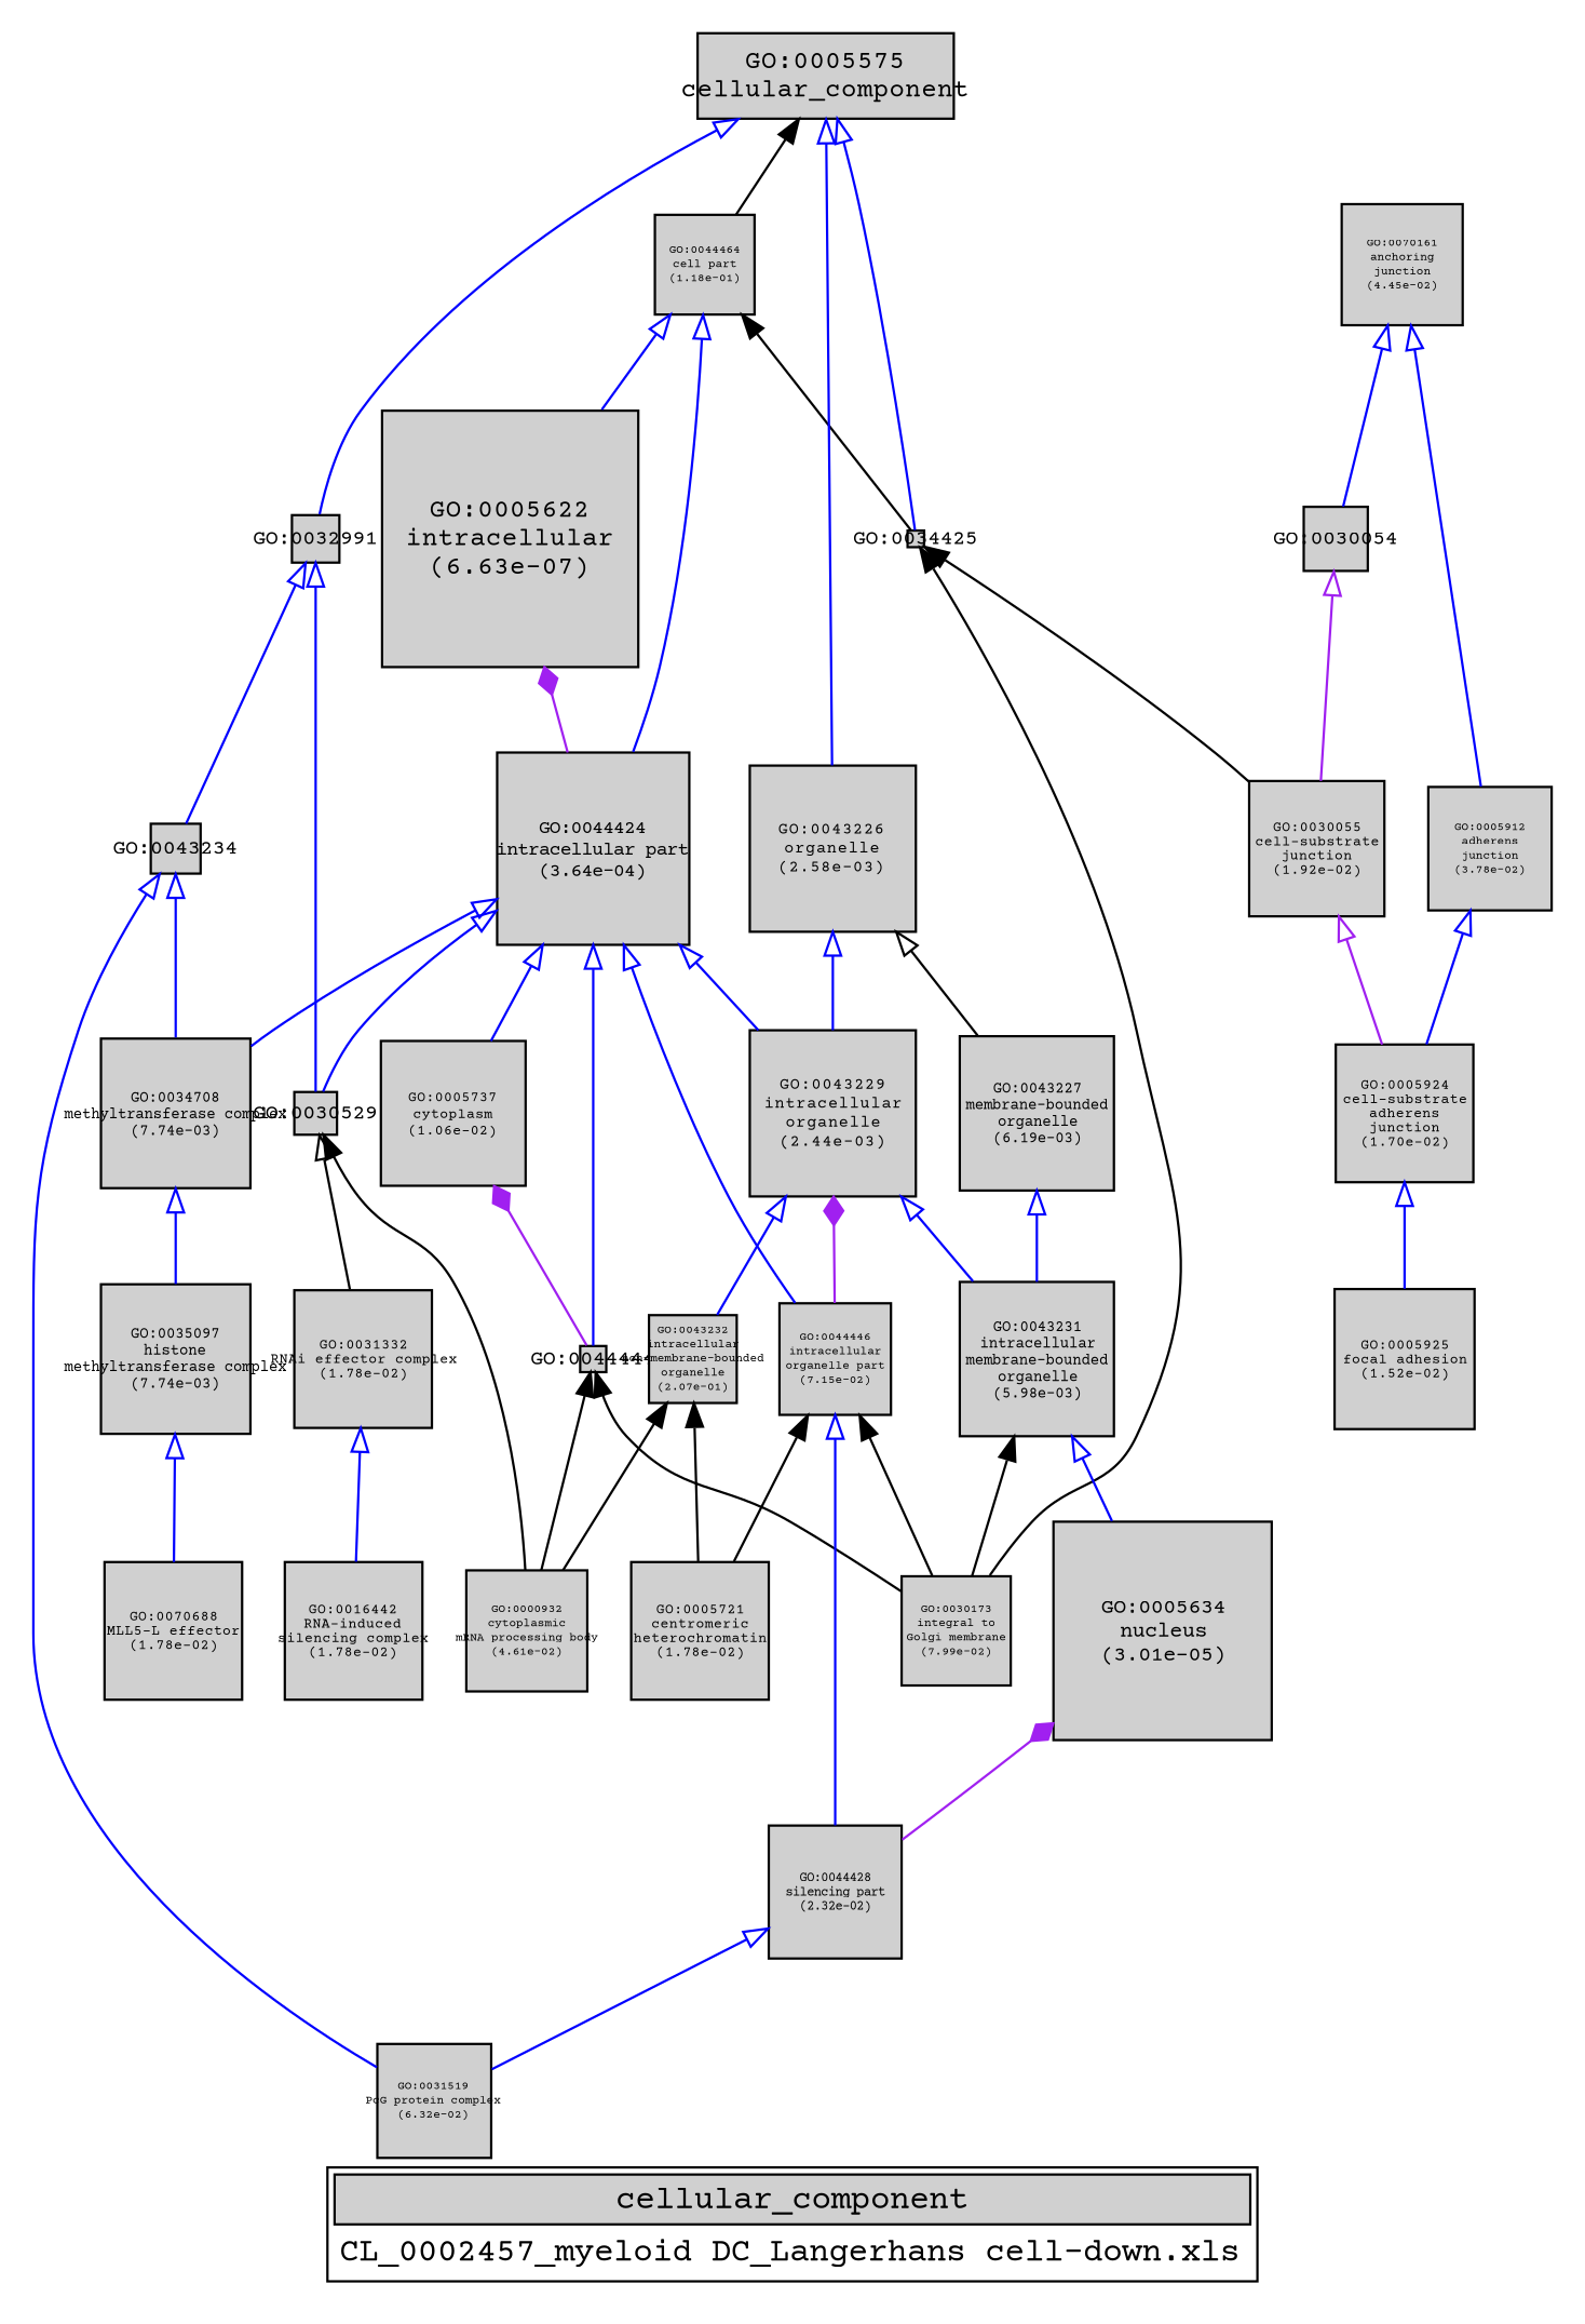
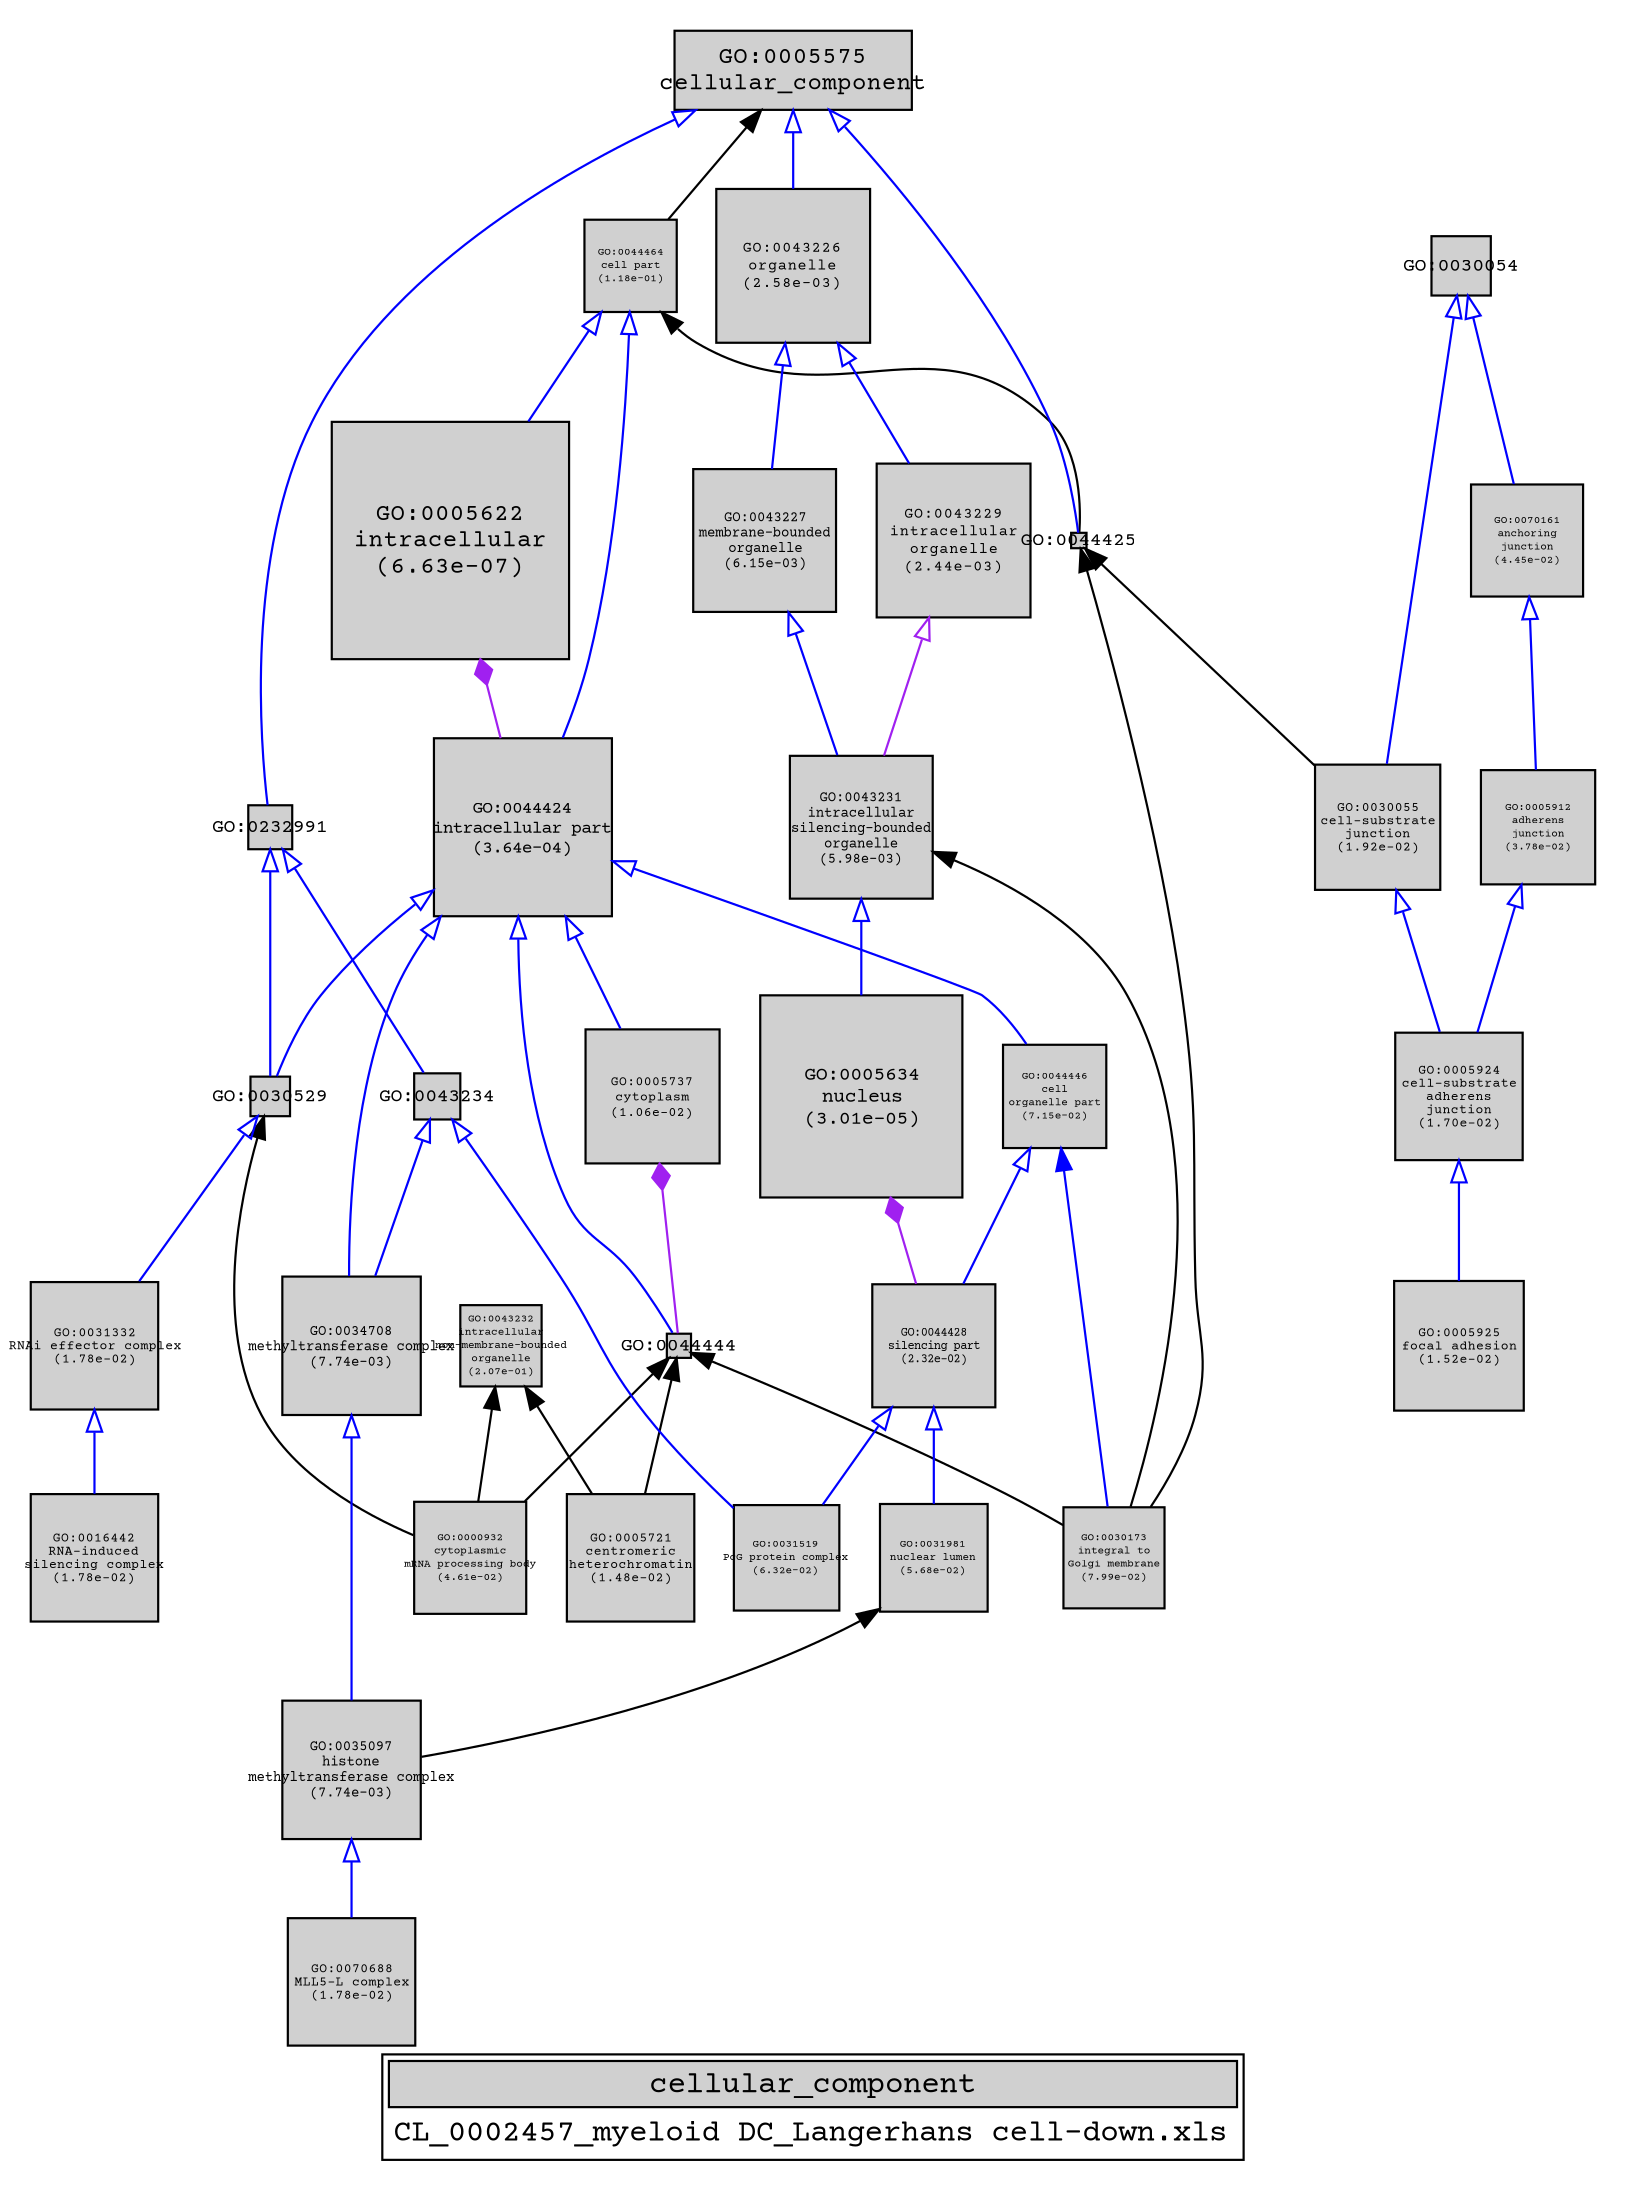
  digraph {
    bgcolor="#FFFFFF"
    fontname="Courier Prime"
    label=<<TABLE COLOR="black" BGCOLOR="white"><TR><TD COLSPAN="2" BGCOLOR="#D0D0D0"><FONT COLOR="black">cellular_component</FONT></TD></TR><TR><TD BORDER="0">CL_0002457_myeloid DC_Langerhans cell-down.xls</TD></TR></TABLE>>
    node [color=black fillcolor="#D0D0D0" fixedsize=true fontcolor=black fontname="Courier Prime" fontsize=9 shape=box style=filled]
    edge [arrowtail=empty color=blue dir=back fontname="Courier Prime" weight=5.0]
    n1 [fontsize=5.06237400005 height=0.703107500007 label=<<TABLE BORDER="0"><TR><TD>GO:0000932<BR/>cytoplasmic<BR/>mRNA processing body<BR/>(4.61e-02)</TD></TR></TABLE>> width=0.703107500007]
    "GO:0030054" [height=0.38088726086 width=0.38088726086]
    n3 [fontsize=5.72556784536 height=0.7952177563 label=<<TABLE BORDER="0"><TR><TD>GO:0030055<BR/>cell-substrate<BR/>junction<BR/>(1.92e-02)</TD></TR></TABLE>> width=0.7952177563]
    n4 [fontsize=5.77838851521 height=0.802553960445 label=<<TABLE BORDER="0"><TR><TD>GO:0031332<BR/>RNAi effector complex<BR/>(1.78e-02)</TD></TR></TABLE>> width=0.802553960445]
    n5 [fontsize=6.13476369502 height=0.852050513198 label=<<TABLE BORDER="0"><TR><TD>GO:0005737<BR/>cytoplasm<BR/>(1.06e-02)</TD></TR></TABLE>> width=0.852050513198]
    n6 [fontsize=5.0 height=0.667010091551 label=<<TABLE BORDER="0"><TR><TD>GO:0031519<BR/>PcG protein complex<BR/>(6.32e-02)</TD></TR></TABLE>> width=0.667010091551]
    n7 [fontsize=7.04533134894 height=0.978518242908 label=<<TABLE BORDER="0"><TR><TD>GO:0043229<BR/>intracellular<BR/>organelle<BR/>(2.44e-03)</TD></TR></TABLE>> width=0.978518242908]
-   n8 [fontsize=5.77838851521 height=0.802553960445 label=<<TABLE BORDER="0"><TR><TD>GO:0005721<BR/>centromeric<BR/>heterochromatin<BR/>(1.78e-02)</TD></TR></TABLE>> width=0.802553960445]
+   n8 [fontsize=5.77838851521 height=0.802553960445 label=<<TABLE BORDER="0"><TR><TD>GO:0005721<BR/>centromeric<BR/>heterochromatin<BR/>(1.48e-02)</TD></TR></TABLE>> width=0.802553960445]
    "GO:0044444" [height=0.145986250236 width=0.145986250236]
    "GO:0030529" [height=0.25623322383 width=0.25623322383]
-   "GO:0044425" [height=0.100474634052 width=0.100474634052 label="GO:0034425"]
+   "GO:0044425" [height=0.100474634052 width=0.100474634052]
    n12 [fontsize=6.34034359446 height=0.880603277009 label=<<TABLE BORDER="0"><TR><TD>GO:0034708<BR/>methyltransferase complex<BR/>(7.74e-03)</TD></TR></TABLE>> width=0.880603277009]
    n13 [fontsize=5.0 height=0.588301779441 label=<<TABLE BORDER="0"><TR><TD>GO:0044464<BR/>cell part<BR/>(1.18e-01)</TD></TR></TABLE>> width=0.588301779441]
-   "GO:0032991" [height=0.27674608533 width=0.27674608533]
-   n15 [fontsize=6.482878591 height=0.900399804306 label=<<TABLE BORDER="0"><TR><TD>GO:0043227<BR/>membrane-bounded<BR/>organelle<BR/>(6.19e-03)</TD></TR></TABLE>> width=0.900399804306]
+   "GO:0032991" [height=0.27674608533 width=0.27674608533 label="GO:0232991"]
+   n15 [fontsize=6.482878591 height=0.900399804306 label=<<TABLE BORDER="0"><TR><TD>GO:0043227<BR/>membrane-bounded<BR/>organelle<BR/>(6.15e-03)</TD></TR></TABLE>> width=0.900399804306]
    n16 [fontsize=10.8 label=<<TABLE BORDER="0"><TR><TD>GO:0005575<BR/>cellular_component</TD></TR></TABLE>> width=1.5]
    n17 [fontsize=8.07198421707 height=1.12110891904 label=<<TABLE BORDER="0"><TR><TD>GO:0044424<BR/>intracellular part<BR/>(3.64e-04)</TD></TR></TABLE>> width=1.12110891904]
-   n18 [fontsize=6.50401934154 height=0.903336019658 label=<<TABLE BORDER="0"><TR><TD>GO:0043231<BR/>intracellular<BR/>membrane-bounded<BR/>organelle<BR/>(5.98e-03)</TD></TR></TABLE>> width=0.903336019658]
+   n18 [fontsize=6.50401934154 height=0.903336019658 label=<<TABLE BORDER="0"><TR><TD>GO:0043231<BR/>intracellular<BR/>silencing-bounded<BR/>organelle<BR/>(5.98e-03)</TD></TR></TABLE>> width=0.903336019658]
    n19 [fontsize=5.81245044193 height=0.807284783601 label=<<TABLE BORDER="0"><TR><TD>GO:0005924<BR/>cell-substrate<BR/>adherens<BR/>junction<BR/>(1.70e-02)</TD></TR></TABLE>> width=0.807284783601]
    n20 [fontsize=5.88871114396 height=0.817876547772 label=<<TABLE BORDER="0"><TR><TD>GO:0005925<BR/>focal adhesion<BR/>(1.52e-02)</TD></TR></TABLE>> width=0.817876547772]
    n21 [fontsize=5.0 height=0.508140614014 label=<<TABLE BORDER="0"><TR><TD>GO:0043232<BR/>intracellular<BR/>non-membrane-bounded<BR/>organelle<BR/>(2.07e-01)</TD></TR></TABLE>> width=0.508140614014]
+   n22 [fontsize=5.0 height=0.679495126942 label=<<TABLE BORDER="0"><TR><TD>GO:0031981<BR/>nuclear lumen<BR/>(5.68e-02)</TD></TR></TABLE>> width=0.679495126942]
    n23 [fontsize=6.34034359446 height=0.880603277009 label=<<TABLE BORDER="0"><TR><TD>GO:0035097<BR/>histone<BR/>methyltransferase complex<BR/>(7.74e-03)</TD></TR></TABLE>> width=0.880603277009]
    n24 [fontsize=5.77838851521 height=0.802553960445 label=<<TABLE BORDER="0"><TR><TD>GO:0016442<BR/>RNA-induced<BR/>silencing complex<BR/>(1.78e-02)</TD></TR></TABLE>> width=0.802553960445]
    n25 [fontsize=5.0 height=0.638673732642 label=<<TABLE BORDER="0"><TR><TD>GO:0030173<BR/>integral to<BR/>Golgi membrane<BR/>(7.99e-02)</TD></TR></TABLE>> width=0.638673732642]
    n26 [fontsize=10.8 height=1.5 label=<<TABLE BORDER="0"><TR><TD>GO:0005622<BR/>intracellular<BR/>(6.63e-07)</TD></TR></TABLE>> width=1.5]
    n27 [fontsize=9.24677753108 height=1.28427465709 label=<<TABLE BORDER="0"><TR><TD>GO:0005634<BR/>nucleus<BR/>(3.01e-05)</TD></TR></TABLE>> width=1.28427465709]
    n28 [fontsize=7.01108716358 height=0.973762106053 label=<<TABLE BORDER="0"><TR><TD>GO:0043226<BR/>organelle<BR/>(2.58e-03)</TD></TR></TABLE>> width=0.973762106053]
    n29 [fontsize=5.22077374163 height=0.725107464115 label=<<TABLE BORDER="0"><TR><TD>GO:0005912<BR/>adherens<BR/>junction<BR/>(3.78e-02)</TD></TR></TABLE>> width=0.725107464115]
-   n30 [fontsize=5.0 height=0.652286865673 label=<<TABLE BORDER="0"><TR><TD>GO:0044446<BR/>intracellular<BR/>organelle part<BR/>(7.15e-02)</TD></TR></TABLE>> width=0.652286865673]
-   n31 [fontsize=5.77838851521 height=0.802553960445 label=<<TABLE BORDER="0"><TR><TD>GO:0070688<BR/>MLL5-L effector<BR/>(1.78e-02)</TD></TR></TABLE>> width=0.802553960445]
+   n30 [fontsize=5.0 height=0.652286865673 label=<<TABLE BORDER="0"><TR><TD>GO:0044446<BR/>cell<BR/>organelle part<BR/>(7.15e-02)</TD></TR></TABLE>> width=0.652286865673]
+   n31 [fontsize=5.77838851521 height=0.802553960445 label=<<TABLE BORDER="0"><TR><TD>GO:0070688<BR/>MLL5-L complex<BR/>(1.78e-02)</TD></TR></TABLE>> width=0.802553960445]
    n32 [fontsize=5.09103030132 height=0.70708754185 label=<<TABLE BORDER="0"><TR><TD>GO:0070161<BR/>anchoring<BR/>junction<BR/>(4.45e-02)</TD></TR></TABLE>> width=0.70708754185]
    n33 [fontsize=5.58949280248 height=0.77631844479 label=<<TABLE BORDER="0"><TR><TD>GO:0044428<BR/>silencing part<BR/>(2.32e-02)</TD></TR></TABLE>> width=0.77631844479]
    "GO:0043234" [height=0.293962139009 width=0.293962139009]
    subgraph sub_1 {
      n1
      "GO:0030054"
      n3
      n4
      n5
      n6
      n7
      n8
      "GO:0044444"
      "GO:0030529"
      "GO:0044425"
      n12
      n13
      "GO:0032991"
      n15
      n16
      n17
      n18
      n19
      n20
      n21
+     n22
      n23
      n24
      n25
      n26
      n27
      n28
      n29
      n30
      n31
      n32
      n33
      "GO:0043234"
    }
    subgraph sub_2 {
      n1
      n8
      "GO:0044425"
      n25
      subgraph sub_3 {
        subgraph sub_4 {
        }
        subgraph sub_5 {
        }
      }
      subgraph sub_6 {
        n5
        n7
        "GO:0044444"
        n17
        n26
        n27
        n30
        n33
      }
      subgraph sub_7 {
        "GO:0030054"
        n3
        n4
        n5
        n6
        n7
        "GO:0044444"
        "GO:0030529"
        n12
        n13
        "GO:0032991"
        n15
        n16
        n17
        n18
        n19
        n20
        n21
+       n22
        n23
        n24
        n26
        n27
        n28
        n29
        n30
        n31
        n32
        n33
        "GO:0043234"
      }
    }
-   "GO:0030054" -> n3 [color=purple]
-   n32 -> "GO:0030054"
-   n3 -> n19 [color=purple]
+   "GO:0030054" -> n3
+   "GO:0030054" -> n32
+   n3 -> n19
    n4 -> n24
    n5 -> "GO:0044444" [arrowtail=diamond color=purple weight=2.5]
-   n7 -> n18
-   n7 -> n21
-   n7 -> n30 [arrowtail=diamond color=purple weight=2.5]
+   n7 -> n18 [color=purple]
    "GO:0044444" -> n1 [weight=1 arrowtail="" color=""]
    "GO:0044444" -> n25 [weight=1 arrowtail="" color=""]
    "GO:0030529" -> n1 [weight=1 arrowtail="" color=""]
-   "GO:0030529" -> n4 [color=black]
+   "GO:0030529" -> n4
    "GO:0044425" -> n3 [weight=1 arrowtail="" color=""]
    "GO:0044425" -> n25 [weight=1 arrowtail="" color=""]
    n12 -> n23
    n13 -> "GO:0044425" [weight=1 arrowtail="" color=""]
    n13 -> n17
    n13 -> n26
    "GO:0032991" -> "GO:0030529"
    "GO:0032991" -> "GO:0043234"
    n15 -> n18
    n16 -> "GO:0044425"
    n16 -> n13 [weight=1 arrowtail="" color=""]
    n16 -> "GO:0032991"
    n16 -> n28
    n17 -> n5
-   n17 -> n7
    n17 -> "GO:0044444"
    n17 -> "GO:0030529"
    n17 -> n12
    n17 -> n30
    n18 -> n25 [weight=1 arrowtail="" color=""]
    n18 -> n27
    n19 -> n20
    n21 -> n1 [weight=1 arrowtail="" color=""]
    n21 -> n8 [weight=1 arrowtail="" color=""]
+   n22 -> n23 [weight=1 arrowtail="" color=""]
    n23 -> n31
    n26 -> n17 [arrowtail=diamond color=purple weight=2.5]
    n27 -> n33 [arrowtail=diamond color=purple weight=2.5]
    n28 -> n7
-   n28 -> n15 [color=black]
+   n28 -> n15
    n29 -> n19
-   n30 -> n8 [weight=1 arrowtail="" color=""]
-   n30 -> n25 [weight=1 arrowtail="" color=""]
+   "GO:0044444" -> n8 [weight=1 arrowtail="" color=""]
+   n30 -> n25 [weight=1 arrowtail=""]
    n30 -> n33
    n32 -> n29
    n33 -> n6
+   n33 -> n22
    "GO:0043234" -> n6
    "GO:0043234" -> n12
  }
